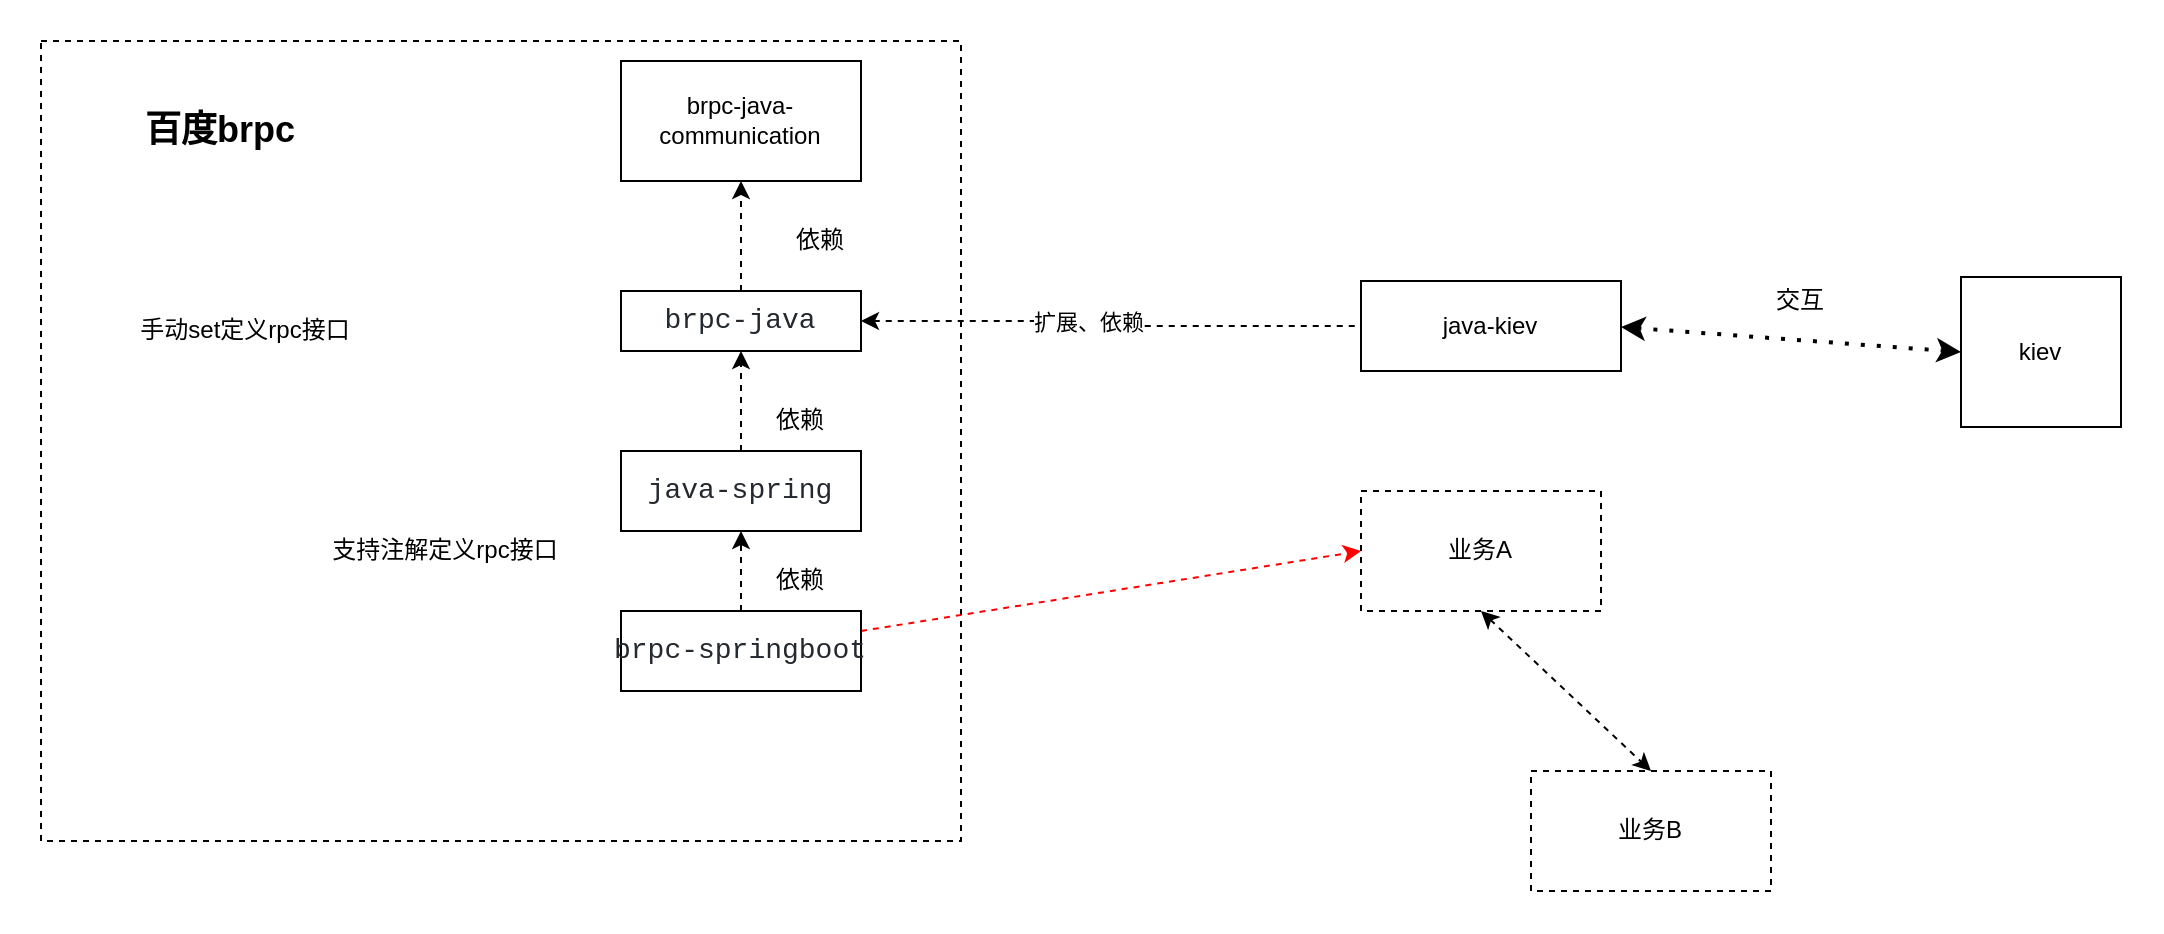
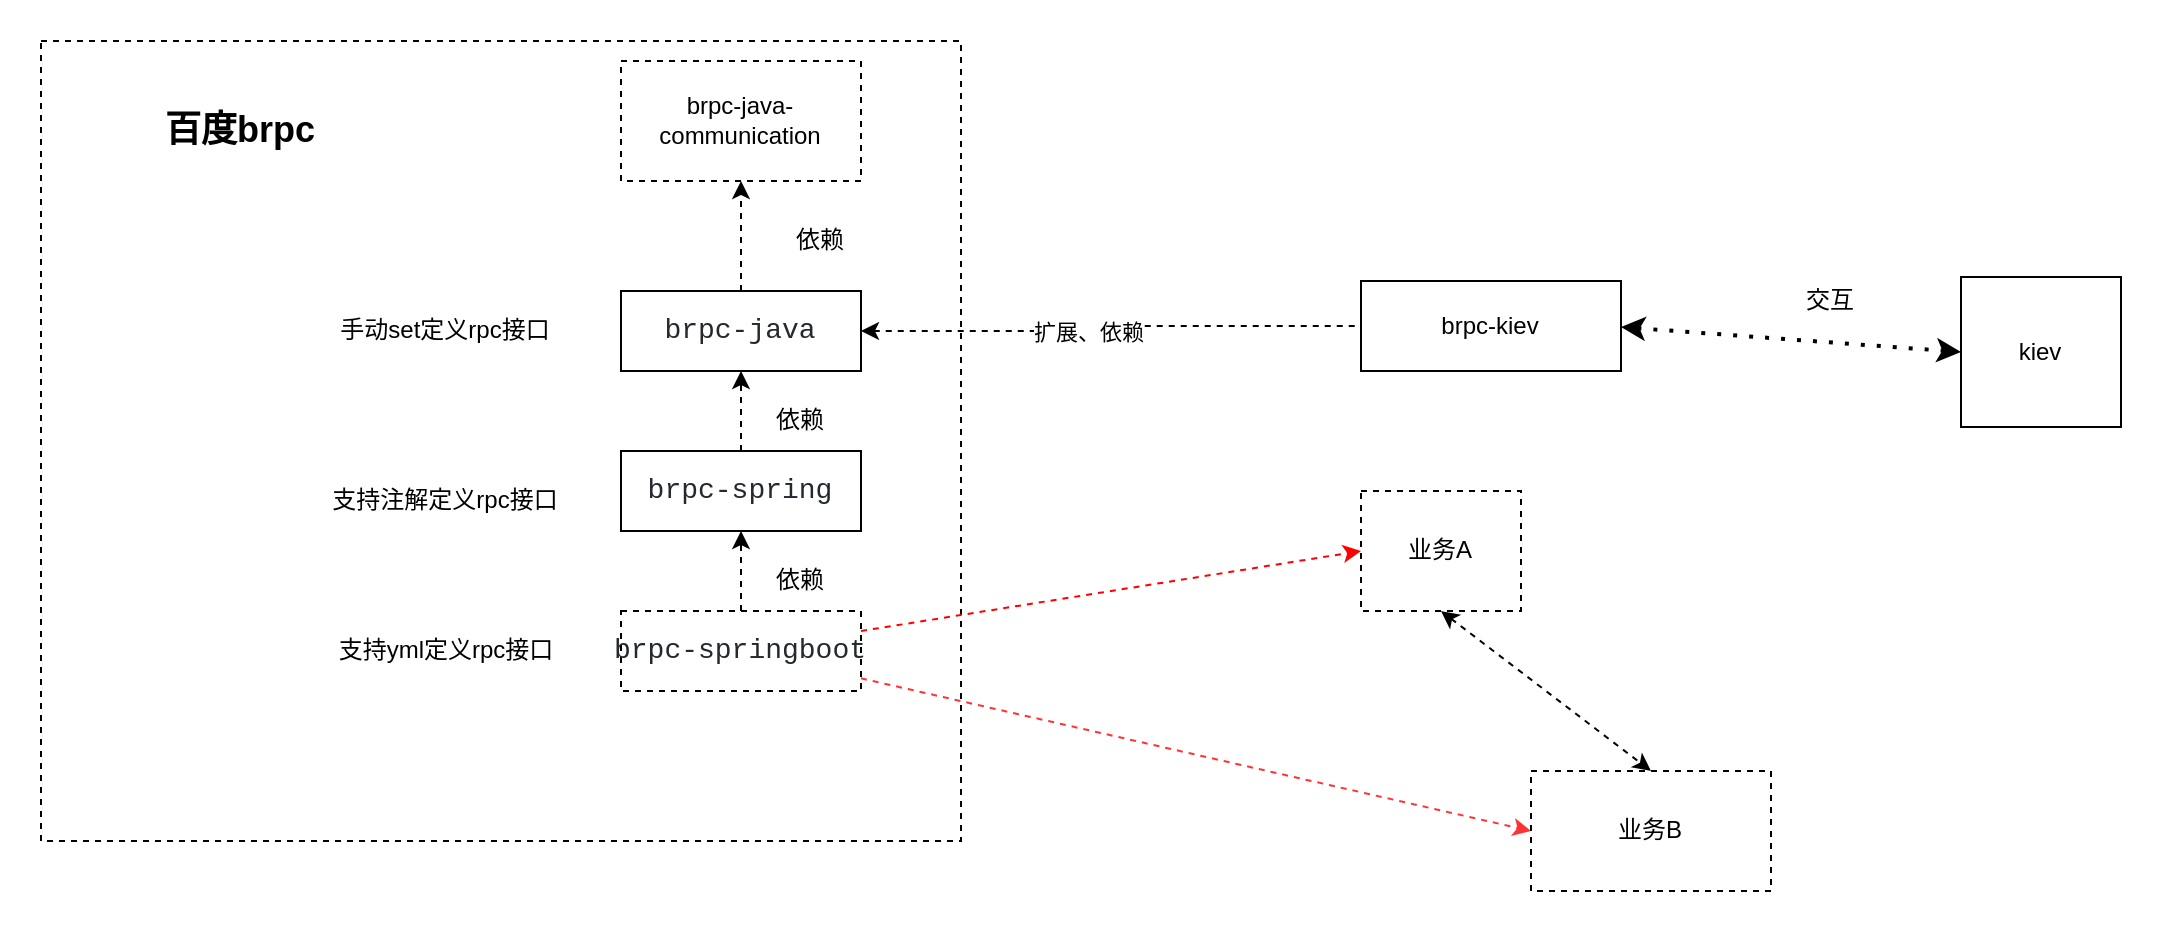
  <mxCell id="0" />
  <mxCell id="1" parent="0" />
  <mxCell id="2" value="" style="rounded=0;whiteSpace=wrap;html=1;dashed=1;" parent="1" vertex="1"><mxGeometry x="20" y="20" width="460" height="400" as="geometry" /></mxCell>
  <mxCell id="3" style="edgeStyle=orthogonalEdgeStyle;rounded=0;orthogonalLoop=1;jettySize=auto;html=1;exitX=1;exitY=0.5;exitDx=0;exitDy=0;entryX=0;entryY=0.5;entryDx=0;entryDy=0;dashed=1;startArrow=classic;startFill=1;endArrow=none;endFill=0;" parent="1" source="6" target="13" edge="1"><mxGeometry relative="1" as="geometry" /></mxCell>
  <mxCell id="4" value="扩展、依赖" style="edgeLabel;html=1;align=center;verticalAlign=middle;resizable=0;points=[];" parent="3" vertex="1" connectable="0"><mxGeometry x="-0.104" relative="1" as="geometry"><mxPoint as="offset" /></mxGeometry></mxCell>
  <mxCell id="5" style="edgeStyle=orthogonalEdgeStyle;rounded=0;orthogonalLoop=1;jettySize=auto;html=1;dashed=1;" parent="1" source="6" target="23" edge="1"><mxGeometry relative="1" as="geometry" /></mxCell>
- <mxCell id="6" value="&lt;pre style=&quot;box-sizing: border-box; font-family: ui-monospace, SFMono-Regular, &amp;quot;SF Mono&amp;quot;, Menlo, Consolas, &amp;quot;Liberation Mono&amp;quot;, monospace; font-size: 14px; margin-top: 0px; margin-bottom: 0px; overflow-wrap: normal; padding: 16px; overflow: auto; line-height: 1.45; background-color: var(--color-canvas-subtle); border-radius: 6px; word-break: normal; color: rgb(36, 41, 47); text-align: start;&quot;&gt;brpc-java&lt;/pre&gt;" style="rounded=0;whiteSpace=wrap;html=1;" parent="1" vertex="1"><mxGeometry x="310" y="145" width="120" height="30" as="geometry" /></mxCell>
+ <mxCell id="6" value="&lt;pre style=&quot;box-sizing: border-box; font-family: ui-monospace, SFMono-Regular, &amp;quot;SF Mono&amp;quot;, Menlo, Consolas, &amp;quot;Liberation Mono&amp;quot;, monospace; font-size: 14px; margin-top: 0px; margin-bottom: 0px; overflow-wrap: normal; padding: 16px; overflow: auto; line-height: 1.45; background-color: var(--color-canvas-subtle); border-radius: 6px; word-break: normal; color: rgb(36, 41, 47); text-align: start;&quot;&gt;brpc-java&lt;/pre&gt;" style="rounded=0;whiteSpace=wrap;html=1;" parent="1" vertex="1"><mxGeometry x="310" y="145" width="120" height="40" as="geometry" /></mxCell>
  <mxCell id="7" value="" style="edgeStyle=none;rounded=0;orthogonalLoop=1;jettySize=auto;html=1;dashed=1;startArrow=none;startFill=0;endArrow=classic;endFill=1;strokeColor=#000000;" parent="1" source="8" target="6" edge="1"><mxGeometry relative="1" as="geometry" /></mxCell>
- <mxCell id="8" value="&lt;pre style=&quot;box-sizing: border-box; font-family: ui-monospace, SFMono-Regular, &amp;quot;SF Mono&amp;quot;, Menlo, Consolas, &amp;quot;Liberation Mono&amp;quot;, monospace; font-size: 14px; margin-top: 0px; margin-bottom: 0px; overflow-wrap: normal; padding: 16px; overflow: auto; line-height: 1.45; background-color: var(--color-canvas-subtle); border-radius: 6px; word-break: normal; color: rgb(36, 41, 47); text-align: start;&quot;&gt;java-spring&lt;/pre&gt;" style="rounded=0;whiteSpace=wrap;html=1;" parent="1" vertex="1"><mxGeometry x="310" y="225" width="120" height="40" as="geometry" /></mxCell>
+ <mxCell id="8" value="&lt;pre style=&quot;box-sizing: border-box; font-family: ui-monospace, SFMono-Regular, &amp;quot;SF Mono&amp;quot;, Menlo, Consolas, &amp;quot;Liberation Mono&amp;quot;, monospace; font-size: 14px; margin-top: 0px; margin-bottom: 0px; overflow-wrap: normal; padding: 16px; overflow: auto; line-height: 1.45; background-color: var(--color-canvas-subtle); border-radius: 6px; word-break: normal; color: rgb(36, 41, 47); text-align: start;&quot;&gt;brpc-spring&lt;/pre&gt;" style="rounded=0;whiteSpace=wrap;html=1;" parent="1" vertex="1"><mxGeometry x="310" y="225" width="120" height="40" as="geometry" /></mxCell>
  <mxCell id="9" style="edgeStyle=none;rounded=0;orthogonalLoop=1;jettySize=auto;html=1;exitX=1;exitY=0.25;exitDx=0;exitDy=0;entryX=0;entryY=0.5;entryDx=0;entryDy=0;dashed=1;startArrow=none;startFill=0;endArrow=classic;endFill=1;strokeColor=#FF0000;" parent="1" source="11" target="18" edge="1"><mxGeometry relative="1" as="geometry" /></mxCell>
- <mxCell id="11" value="&lt;pre style=&quot;box-sizing: border-box; font-family: ui-monospace, SFMono-Regular, &amp;quot;SF Mono&amp;quot;, Menlo, Consolas, &amp;quot;Liberation Mono&amp;quot;, monospace; font-size: 14px; margin-top: 0px; margin-bottom: 0px; overflow-wrap: normal; padding: 16px; overflow: auto; line-height: 1.45; background-color: var(--color-canvas-subtle); border-radius: 6px; word-break: normal; color: rgb(36, 41, 47); text-align: start;&quot;&gt;brpc-springboot&lt;/pre&gt;" style="rounded=0;whiteSpace=wrap;html=1;" parent="1" vertex="1"><mxGeometry x="310" y="305" width="120" height="40" as="geometry" /></mxCell>
- <mxCell id="12" value="&lt;font style=&quot;font-size: 18px;&quot;&gt;百度brpc&lt;/font&gt;" style="text;html=1;strokeColor=none;fillColor=none;align=center;verticalAlign=middle;whiteSpace=wrap;rounded=0;fontStyle=1;fontSize=14;" parent="1" vertex="1"><mxGeometry x="50" y="30" width="120" height="70" as="geometry" /></mxCell>
- <mxCell id="13" value="java-kiev" style="rounded=0;whiteSpace=wrap;html=1;" parent="1" vertex="1"><mxGeometry x="680" y="140" width="130" height="45" as="geometry" /></mxCell>
+ <mxCell id="10" style="edgeStyle=none;rounded=0;orthogonalLoop=1;jettySize=auto;html=1;entryX=0;entryY=0.5;entryDx=0;entryDy=0;dashed=1;startArrow=none;startFill=0;endArrow=classic;endFill=1;strokeColor=#FF3333;" parent="1" source="11" target="19" edge="1"><mxGeometry relative="1" as="geometry" /></mxCell>
+ <mxCell id="11" value="&lt;pre style=&quot;box-sizing: border-box; font-family: ui-monospace, SFMono-Regular, &amp;quot;SF Mono&amp;quot;, Menlo, Consolas, &amp;quot;Liberation Mono&amp;quot;, monospace; font-size: 14px; margin-top: 0px; margin-bottom: 0px; overflow-wrap: normal; padding: 16px; overflow: auto; line-height: 1.45; background-color: var(--color-canvas-subtle); border-radius: 6px; word-break: normal; color: rgb(36, 41, 47); text-align: start;&quot;&gt;brpc-springboot&lt;/pre&gt;" style="rounded=0;whiteSpace=wrap;html=1;dashed=1;" parent="1" vertex="1"><mxGeometry x="310" y="305" width="120" height="40" as="geometry" /></mxCell>
+ <mxCell id="12" value="&lt;font style=&quot;font-size: 18px;&quot;&gt;百度brpc&lt;/font&gt;" style="text;html=1;strokeColor=none;fillColor=none;align=center;verticalAlign=middle;whiteSpace=wrap;rounded=0;fontStyle=1;fontSize=14;" parent="1" vertex="1"><mxGeometry x="60" y="30" width="120" height="70" as="geometry" /></mxCell>
+ <mxCell id="13" value="brpc-kiev" style="rounded=0;whiteSpace=wrap;html=1;" parent="1" vertex="1"><mxGeometry x="680" y="140" width="130" height="45" as="geometry" /></mxCell>
  <mxCell id="14" value="kiev" style="rounded=0;whiteSpace=wrap;html=1;" parent="1" vertex="1"><mxGeometry x="980" y="138" width="80" height="75" as="geometry" /></mxCell>
  <mxCell id="15" value="" style="endArrow=classic;dashed=1;html=1;dashPattern=1 3;strokeWidth=2;rounded=0;entryX=0;entryY=0.5;entryDx=0;entryDy=0;startArrow=classic;startFill=1;endFill=1;" parent="1" target="14" edge="1"><mxGeometry width="50" height="50" relative="1" as="geometry"><mxPoint x="810" y="163" as="sourcePoint" /><mxPoint x="870" y="135" as="targetPoint" /></mxGeometry></mxCell>
- <mxCell id="16" value="交互" style="text;html=1;strokeColor=none;fillColor=none;align=center;verticalAlign=middle;whiteSpace=wrap;rounded=0;" parent="1" vertex="1"><mxGeometry x="870" y="135" width="60" height="30" as="geometry" /></mxCell>
+ <mxCell id="16" value="交互" style="text;html=1;strokeColor=none;fillColor=none;align=center;verticalAlign=middle;whiteSpace=wrap;rounded=0;" parent="1" vertex="1"><mxGeometry x="885" y="135" width="60" height="30" as="geometry" /></mxCell>
  <mxCell id="17" style="edgeStyle=none;rounded=0;orthogonalLoop=1;jettySize=auto;html=1;exitX=0.5;exitY=1;exitDx=0;exitDy=0;entryX=0.5;entryY=0;entryDx=0;entryDy=0;dashed=1;startArrow=classic;startFill=1;endArrow=classic;endFill=1;" parent="1" source="18" target="19" edge="1"><mxGeometry relative="1" as="geometry" /></mxCell>
- <mxCell id="18" value="业务A" style="rounded=0;whiteSpace=wrap;html=1;dashed=1;" parent="1" vertex="1"><mxGeometry x="680" y="245" width="120" height="60" as="geometry" /></mxCell>
+ <mxCell id="18" value="业务A" style="rounded=0;whiteSpace=wrap;html=1;dashed=1;" parent="1" vertex="1"><mxGeometry x="680" y="245" width="80" height="60" as="geometry" /></mxCell>
  <mxCell id="19" value="业务B" style="rounded=0;whiteSpace=wrap;html=1;dashed=1;" parent="1" vertex="1"><mxGeometry x="765" y="385" width="120" height="60" as="geometry" /></mxCell>
  <mxCell id="20" value="" style="endArrow=classic;html=1;rounded=0;dashed=1;strokeColor=#000000;exitX=0.5;exitY=0;exitDx=0;exitDy=0;" parent="1" source="11" edge="1"><mxGeometry width="50" height="50" relative="1" as="geometry"><mxPoint x="320" y="315" as="sourcePoint" /><mxPoint y="265" as="targetPoint" x="370" /></mxGeometry></mxCell>
  <mxCell id="21" value="依赖" style="text;html=1;strokeColor=none;fillColor=none;align=center;verticalAlign=middle;whiteSpace=wrap;rounded=0;dashed=1;" parent="1" vertex="1"><mxGeometry y="195" width="60" height="30" as="geometry" x="370" /></mxCell>
  <mxCell id="22" value="依赖" style="text;html=1;strokeColor=none;fillColor=none;align=center;verticalAlign=middle;whiteSpace=wrap;rounded=0;dashed=1;" parent="1" vertex="1"><mxGeometry y="275" width="60" height="30" as="geometry" x="370" /></mxCell>
- <mxCell id="23" value="&lt;span style=&quot;font-size: 12px;&quot;&gt;brpc-java-communication&lt;/span&gt;" style="rounded=0;whiteSpace=wrap;html=1;" parent="1" vertex="1"><mxGeometry x="310" y="30" width="120" height="60" as="geometry" /></mxCell>
+ <mxCell id="23" value="&lt;span style=&quot;font-size: 12px;&quot;&gt;brpc-java-communication&lt;/span&gt;" style="rounded=0;whiteSpace=wrap;html=1;dashed=1;" parent="1" vertex="1"><mxGeometry x="310" y="30" width="120" height="60" as="geometry" /></mxCell>
  <mxCell id="24" value="依赖" style="text;html=1;strokeColor=none;fillColor=none;align=center;verticalAlign=middle;whiteSpace=wrap;rounded=0;" parent="1" vertex="1"><mxGeometry x="380" y="105" width="60" height="30" as="geometry" /></mxCell>
- <mxCell id="26" value="&lt;font style=&quot;font-size: 12px;&quot;&gt;支持注解定义rpc接口&lt;/font&gt;" style="text;html=1;strokeColor=none;fillColor=none;align=center;verticalAlign=middle;whiteSpace=wrap;rounded=0;fontSize=7;" parent="1" vertex="1"><mxGeometry x="150" y="260" width="145" height="30" as="geometry" /></mxCell>
- <mxCell id="27" value="&lt;span style=&quot;font-size: 12px;&quot;&gt;手动set定义rpc接口&lt;/span&gt;" style="text;html=1;strokeColor=none;fillColor=none;align=center;verticalAlign=middle;whiteSpace=wrap;rounded=0;fontSize=7;" parent="1" vertex="1"><mxGeometry x="50" y="150" width="145" height="30" as="geometry" /></mxCell>
+ <mxCell id="25" value="&lt;font style=&quot;font-size: 12px;&quot;&gt;支持yml定义rpc接口&lt;/font&gt;" style="text;html=1;strokeColor=none;fillColor=none;align=center;verticalAlign=middle;whiteSpace=wrap;rounded=0;fontSize=11;" parent="1" vertex="1"><mxGeometry x="157.5" y="310" width="130" height="30" as="geometry" /></mxCell>
+ <mxCell id="26" value="&lt;font style=&quot;font-size: 12px;&quot;&gt;支持注解定义rpc接口&lt;/font&gt;" style="text;html=1;strokeColor=none;fillColor=none;align=center;verticalAlign=middle;whiteSpace=wrap;rounded=0;fontSize=7;" parent="1" vertex="1"><mxGeometry x="150" y="235" width="145" height="30" as="geometry" /></mxCell>
+ <mxCell id="27" value="&lt;span style=&quot;font-size: 12px;&quot;&gt;手动set定义rpc接口&lt;/span&gt;" style="text;html=1;strokeColor=none;fillColor=none;align=center;verticalAlign=middle;whiteSpace=wrap;rounded=0;fontSize=7;" parent="1" vertex="1"><mxGeometry x="150" y="150" width="145" height="30" as="geometry" /></mxCell>
